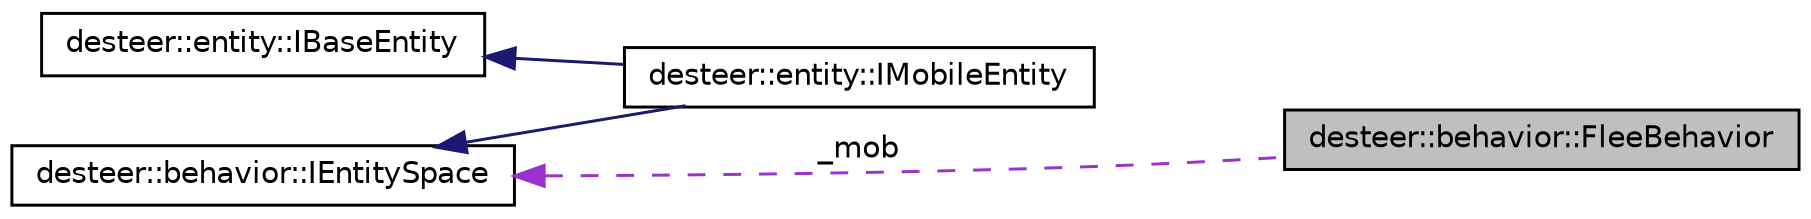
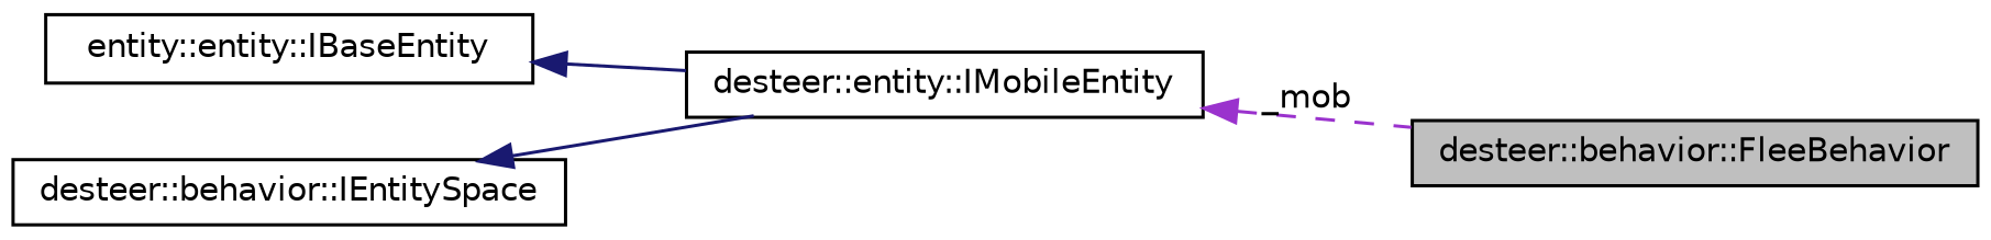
  digraph {
    rankdir=LR
    node [color=black fillcolor=white fontname=Helvetica fontsize=10 shape=record style=filled]
    edge [color=midnightblue dir=back fontname=Helvetica fontsize=10 labelfontname=Helvetica labelfontsize=10 style=solid]
    n1 [fillcolor=grey75 fontcolor=black height=0.2 label="desteer::behavior::FleeBehavior" width=0.4]
    n2 [height=0.2 label="desteer::entity::IMobileEntity" width=0.4]
-   n3 [height=0.2 label="desteer::entity::IBaseEntity" width=0.4]
+   n3 [height=0.2 label="entity::entity::IBaseEntity" width=0.4]
    n4 [height=0.2 label="desteer::behavior::IEntitySpace" width=0.4]
-   n4 -> n1 [color=darkorchid3 label=_mob style=dashed]
+   n2 -> n1 [color=darkorchid3 label=_mob style=dashed]
    n3 -> n2
    n4 -> n2
  }
